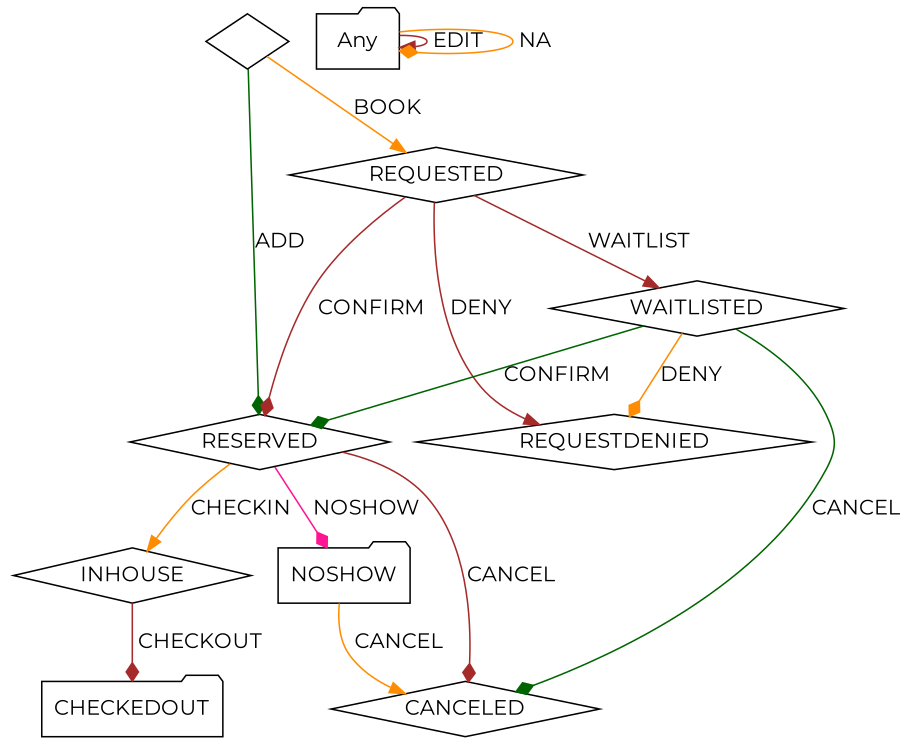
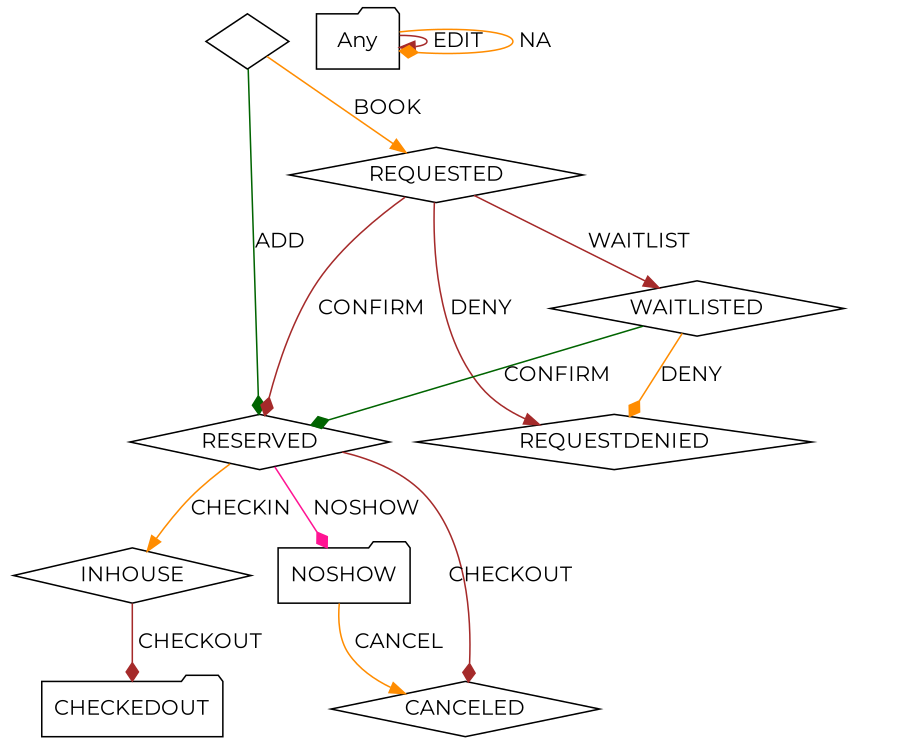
  digraph {
    fontname=Montserrat
    rankdir=TB
    node [fontname=Montserrat shape=diamond]
    edge [arrowhead=diamond color=brown fontname=Montserrat]
    ""
    REQUESTED
    RESERVED
    WAITLISTED
    REQUESTDENIED
    CANCELED
    INHOUSE
    NOSHOW [shape=folder]
    CHECKEDOUT [shape=folder]
    Any [shape=folder]
    "" -> REQUESTED [arrowhead=normal color=darkorange label=BOOK]
    "" -> RESERVED [color=darkgreen label=ADD]
    REQUESTED -> RESERVED [label=CONFIRM]
    REQUESTED -> WAITLISTED [arrowhead=normal label=" WAITLIST"]
    REQUESTED -> REQUESTDENIED [arrowhead=normal label=DENY]
-   RESERVED -> CANCELED [label=CANCEL]
+   RESERVED -> CANCELED [label=CHECKOUT]
    RESERVED -> INHOUSE [arrowhead=normal color=darkorange label=CHECKIN]
    RESERVED -> NOSHOW [color=deeppink label=" NOSHOW"]
    WAITLISTED -> RESERVED [color=darkgreen label=CONFIRM]
    WAITLISTED -> REQUESTDENIED [color=darkorange label=DENY]
-   WAITLISTED -> CANCELED [color=darkgreen label=" CANCEL"]
    INHOUSE -> CHECKEDOUT [label=" CHECKOUT"]
    NOSHOW -> CANCELED [arrowhead=normal color=darkorange label=" CANCEL"]
    Any -> Any [arrowhead=normal label=" EDIT     "]
    Any -> Any [color=darkorange label=" NA"]
  }
